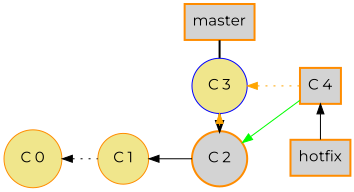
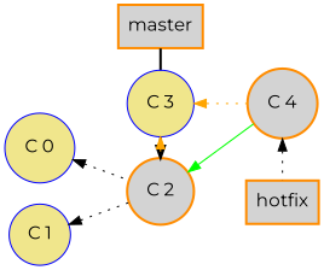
  digraph {
    fontname=Montserrat
    rankdir=LR
    splines=line
    node [color=darkorange fillcolor=lightgrey fontname=Montserrat fontsize=15.0 shape=circle style="bold,filled" group=master]
    edge [fontname=Montserrat style=dotted dir=back]
    n1 [label=master shape=rect width=0.3 group=""]
    n2 [color=blue fillcolor=khaki group=branch label="C 3" style=filled width=0.3]
    n3 [label="C 2" width=0.3]
    n4 [label=hotfix shape=rect width=0.3 group=""]
-   n5 [group=branch label="C 4" shape=box width=0.3]
-   n6 [fillcolor=khaki label="C 0" style=filled width=0.3]
-   n7 [fillcolor=khaki label="C 1" style=filled width=0.3]
+   n5 [group=branch label="C 4" width=0.3]
+   n6 [color=blue fillcolor=khaki label="C 0" style=filled width=0.3]
+   n7 [color=blue fillcolor=khaki label="C 1" style=filled width=0.3]
    subgraph sub_1 {
      rank=same
      n1
      n2
      n3
    }
    subgraph sub_2 {
      rank=same
      n4
      n5
    }
    n1 -> n3 [minlen=2 style=bold dir=""]
    n2 -> n3 [color=orange]
    n2 -> n5 [color=orange]
    n3 -> n5 [color=green style=solid]
-   n5 -> n4 [minlen=2 style=solid]
-   n6 -> n7
-   n7 -> n3 [style=solid]
+   n5 -> n4 [minlen=2]
+   n6 -> n3
+   n7 -> n3
  }
